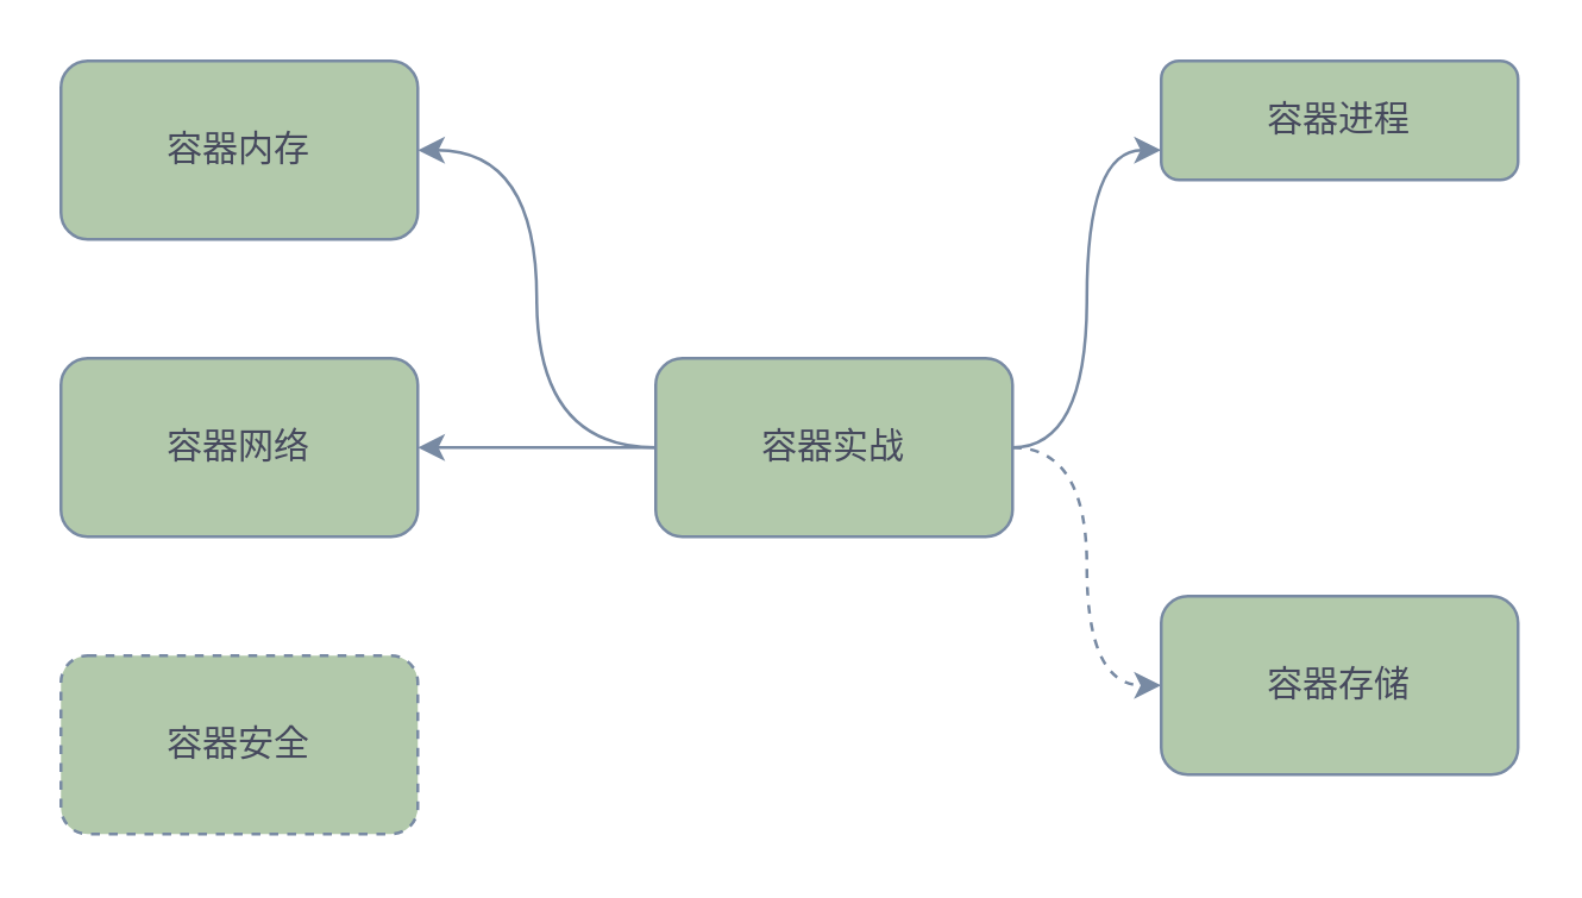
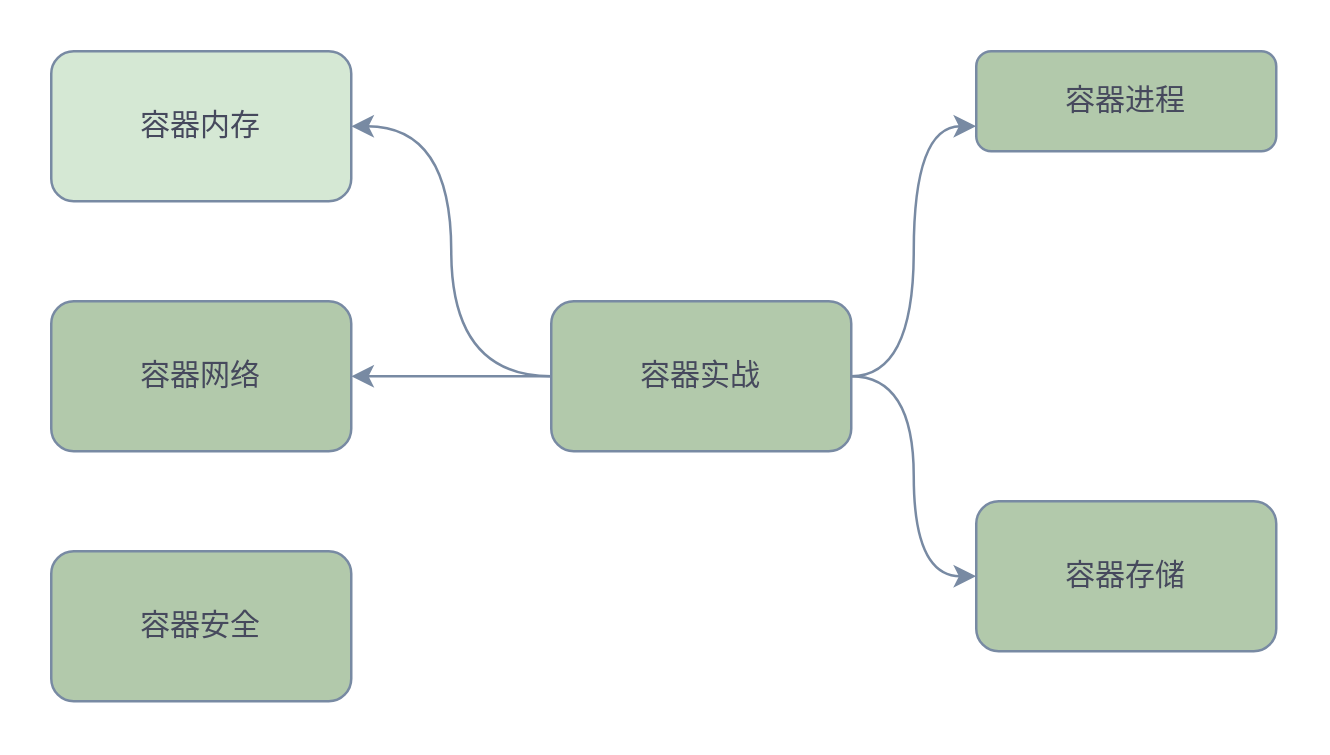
  <mxCell id="0" />
  <mxCell id="1" parent="0" />
  <mxCell id="2" style="edgeStyle=orthogonalEdgeStyle;orthogonalLoop=1;jettySize=auto;html=1;entryX=0;entryY=0.75;entryDx=0;entryDy=0;strokeColor=#788AA3;fontColor=#46495D;curved=1;" edge="1" parent="1" source="6" target="7"><mxGeometry relative="1" as="geometry" /></mxCell>
- <mxCell id="3" style="edgeStyle=orthogonalEdgeStyle;orthogonalLoop=1;jettySize=auto;html=1;entryX=0;entryY=0.5;entryDx=0;entryDy=0;strokeColor=#788AA3;fontColor=#46495D;curved=1;dashed=1;" edge="1" parent="1" source="6" target="8"><mxGeometry relative="1" as="geometry" /></mxCell>
+ <mxCell id="3" style="edgeStyle=orthogonalEdgeStyle;orthogonalLoop=1;jettySize=auto;html=1;entryX=0;entryY=0.5;entryDx=0;entryDy=0;strokeColor=#788AA3;fontColor=#46495D;curved=1;" edge="1" parent="1" source="6" target="8"><mxGeometry relative="1" as="geometry" /></mxCell>
  <mxCell id="4" style="edgeStyle=orthogonalEdgeStyle;orthogonalLoop=1;jettySize=auto;html=1;entryX=1;entryY=0.5;entryDx=0;entryDy=0;strokeColor=#788AA3;fontColor=#46495D;curved=1;" edge="1" parent="1" source="6" target="9"><mxGeometry relative="1" as="geometry" /></mxCell>
  <mxCell id="5" style="edgeStyle=orthogonalEdgeStyle;orthogonalLoop=1;jettySize=auto;html=1;entryX=1;entryY=0.5;entryDx=0;entryDy=0;strokeColor=#788AA3;fontColor=#46495D;curved=1;" edge="1" parent="1" source="6" target="10"><mxGeometry relative="1" as="geometry" /></mxCell>
  <mxCell id="6" value="容器实战" style="whiteSpace=wrap;html=1;fillColor=#B2C9AB;strokeColor=#788AA3;fontColor=#46495D;rounded=1;" vertex="1" parent="1"><mxGeometry x="220" y="120" width="120" height="60" as="geometry" /></mxCell>
  <mxCell id="7" value="容器进程" style="whiteSpace=wrap;html=1;fillColor=#B2C9AB;strokeColor=#788AA3;fontColor=#46495D;rounded=1;" vertex="1" parent="1"><mxGeometry x="390" y="20" width="120" height="40" as="geometry" /></mxCell>
  <mxCell id="8" value="容器存储" style="whiteSpace=wrap;html=1;fillColor=#B2C9AB;strokeColor=#788AA3;fontColor=#46495D;rounded=1;" vertex="1" parent="1"><mxGeometry x="390" y="200" width="120" height="60" as="geometry" /></mxCell>
- <mxCell id="9" value="容器内存" style="whiteSpace=wrap;html=1;fillColor=#B2C9AB;strokeColor=#788AA3;fontColor=#46495D;rounded=1;" vertex="1" parent="1"><mxGeometry x="20" y="20" width="120" height="60" as="geometry" /></mxCell>
+ <mxCell id="9" value="容器内存" style="whiteSpace=wrap;html=1;fillColor=#d5e8d4;strokeColor=#788AA3;fontColor=#46495D;rounded=1;" vertex="1" parent="1"><mxGeometry x="20" y="20" width="120" height="60" as="geometry" /></mxCell>
  <mxCell id="10" value="容器网络" style="whiteSpace=wrap;html=1;fillColor=#B2C9AB;strokeColor=#788AA3;fontColor=#46495D;rounded=1;" vertex="1" parent="1"><mxGeometry x="20" y="120" width="120" height="60" as="geometry" /></mxCell>
- <mxCell id="11" value="容器安全" style="whiteSpace=wrap;html=1;fillColor=#B2C9AB;strokeColor=#788AA3;fontColor=#46495D;rounded=1;dashed=1;" vertex="1" parent="1"><mxGeometry x="20" y="220" width="120" height="60" as="geometry" /></mxCell>
+ <mxCell id="11" value="容器安全" style="whiteSpace=wrap;html=1;fillColor=#B2C9AB;strokeColor=#788AA3;fontColor=#46495D;rounded=1;" vertex="1" parent="1"><mxGeometry x="20" y="220" width="120" height="60" as="geometry" /></mxCell>
